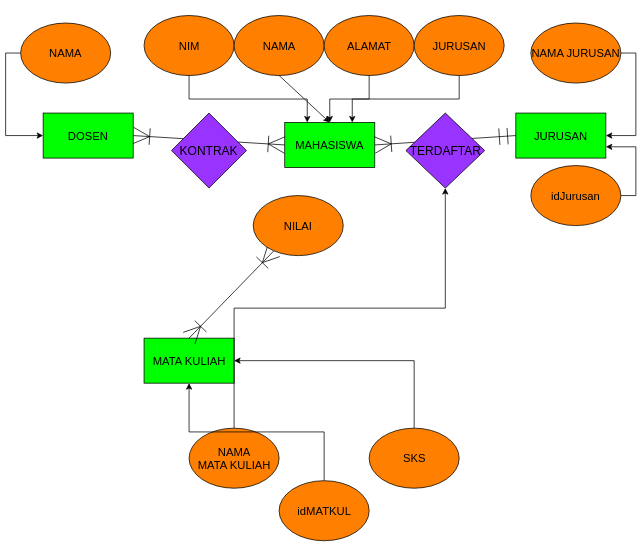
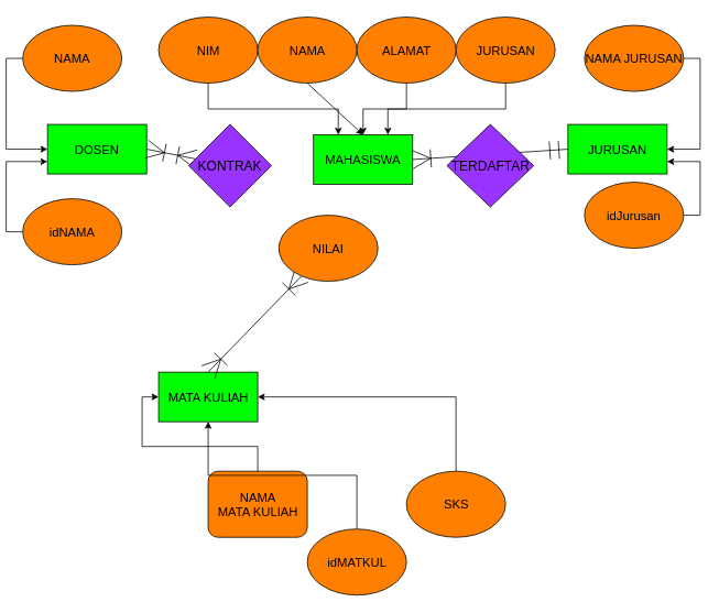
  <mxCell id="0" />
  <mxCell id="1" parent="0" />
  <mxCell id="2" value="MAHASISWA" style="rounded=0;whiteSpace=wrap;html=1;fontSize=15;fillColor=#00FF00;" vertex="1" parent="1"><mxGeometry x="372" y="162.5" width="120" height="60" as="geometry" /></mxCell>
  <mxCell id="3" value="JURUSAN" style="rounded=0;whiteSpace=wrap;html=1;fontSize=15;fillColor=#00FF00;" vertex="1" parent="1"><mxGeometry x="680" y="150" width="120" height="60" as="geometry" /></mxCell>
  <mxCell id="4" value="DOSEN" style="rounded=0;whiteSpace=wrap;html=1;fontSize=15;fillColor=#00FF00;" vertex="1" parent="1"><mxGeometry x="50" y="150" width="120" height="60" as="geometry" /></mxCell>
  <mxCell id="5" value="MATA KULIAH" style="rounded=0;whiteSpace=wrap;html=1;fontSize=15;fillColor=#00FF00;" vertex="1" parent="1"><mxGeometry x="184.5" y="450" width="120" height="60" as="geometry" /></mxCell>
  <mxCell id="6" value="NIM" style="ellipse;whiteSpace=wrap;html=1;fontSize=15;fillColor=#FF8000;" vertex="1" parent="1"><mxGeometry x="184.5" y="20" width="120" height="80" as="geometry" /></mxCell>
  <mxCell id="7" style="edgeStyle=none;rounded=0;orthogonalLoop=1;jettySize=auto;html=1;exitX=0.5;exitY=1;exitDx=0;exitDy=0;entryX=0.5;entryY=0;entryDx=0;entryDy=0;startSize=6;endSize=6;strokeWidth=1;fontSize=2;" edge="1" parent="1" source="8" target="2"><mxGeometry relative="1" as="geometry" /></mxCell>
  <mxCell id="8" value="NAMA" style="ellipse;whiteSpace=wrap;html=1;fontSize=15;fillColor=#FF8000;" vertex="1" parent="1"><mxGeometry x="304.5" y="20" width="120" height="80" as="geometry" /></mxCell>
  <mxCell id="9" style="edgeStyle=orthogonalEdgeStyle;rounded=0;orthogonalLoop=1;jettySize=auto;html=1;exitX=0.5;exitY=1;exitDx=0;exitDy=0;fontSize=3;" edge="1" parent="1" source="10" target="2"><mxGeometry relative="1" as="geometry" /></mxCell>
  <mxCell id="10" value="ALAMAT" style="ellipse;whiteSpace=wrap;html=1;fontSize=15;fillColor=#FF8000;" vertex="1" parent="1"><mxGeometry x="424.5" y="20" width="120" height="80" as="geometry" /></mxCell>
  <mxCell id="11" style="edgeStyle=orthogonalEdgeStyle;rounded=0;orthogonalLoop=1;jettySize=auto;html=1;exitX=0.5;exitY=1;exitDx=0;exitDy=0;fontSize=15;entryX=0.75;entryY=0;entryDx=0;entryDy=0;" edge="1" parent="1" source="12" target="2"><mxGeometry relative="1" as="geometry"><mxPoint x="430" y="150" as="targetPoint" /></mxGeometry></mxCell>
  <mxCell id="12" value="JURUSAN" style="ellipse;whiteSpace=wrap;html=1;fontSize=15;fillColor=#FF8000;" vertex="1" parent="1"><mxGeometry x="544.5" y="20" width="120" height="80" as="geometry" /></mxCell>
  <mxCell id="13" style="edgeStyle=orthogonalEdgeStyle;rounded=0;orthogonalLoop=1;jettySize=auto;html=1;exitX=0;exitY=0.5;exitDx=0;exitDy=0;entryX=0;entryY=0.5;entryDx=0;entryDy=0;fontSize=15;" edge="1" parent="1" source="14" target="4"><mxGeometry relative="1" as="geometry" /></mxCell>
  <mxCell id="14" value="NAMA" style="ellipse;whiteSpace=wrap;html=1;fontSize=15;fillColor=#FF8000;" vertex="1" parent="1"><mxGeometry x="20" y="30" width="120" height="80" as="geometry" /></mxCell>
  <mxCell id="15" style="edgeStyle=orthogonalEdgeStyle;rounded=0;orthogonalLoop=1;jettySize=auto;html=1;exitX=1;exitY=0.5;exitDx=0;exitDy=0;entryX=1;entryY=0.5;entryDx=0;entryDy=0;fontSize=15;" edge="1" parent="1" source="16" target="3"><mxGeometry relative="1" as="geometry" /></mxCell>
  <mxCell id="16" value="NAMA JURUSAN" style="ellipse;whiteSpace=wrap;html=1;fontSize=15;fillColor=#FF8000;" vertex="1" parent="1"><mxGeometry x="700" y="30" width="120" height="80" as="geometry" /></mxCell>
- <mxCell id="17" style="edgeStyle=orthogonalEdgeStyle;rounded=0;orthogonalLoop=1;jettySize=auto;html=1;exitX=0.5;exitY=0;exitDx=0;exitDy=0;fontSize=15;" edge="1" parent="1" source="18" target="31"><mxGeometry relative="1" as="geometry" /></mxCell>
- <mxCell id="18" value="NAMA &lt;br style=&quot;font-size: 15px;&quot;&gt;MATA KULIAH" style="ellipse;whiteSpace=wrap;html=1;fontSize=15;fillColor=#FF8000;" vertex="1" parent="1"><mxGeometry x="244.5" y="570" width="120" height="80" as="geometry" /></mxCell>
+ <mxCell id="17" style="edgeStyle=orthogonalEdgeStyle;rounded=0;orthogonalLoop=1;jettySize=auto;html=1;exitX=0.5;exitY=0;exitDx=0;exitDy=0;entryX=0;entryY=0.5;entryDx=0;entryDy=0;fontSize=15;" edge="1" parent="1" source="18" target="5"><mxGeometry relative="1" as="geometry" /></mxCell>
+ <mxCell id="18" value="NAMA &lt;br style=&quot;font-size: 15px;&quot;&gt;MATA KULIAH" style="whiteSpace=wrap;html=1;fontSize=15;fillColor=#FF8000;rounded=1;" vertex="1" parent="1"><mxGeometry x="244.5" y="570" width="120" height="80" as="geometry" /></mxCell>
  <mxCell id="19" style="edgeStyle=orthogonalEdgeStyle;rounded=0;orthogonalLoop=1;jettySize=auto;html=1;exitX=0.5;exitY=0;exitDx=0;exitDy=0;entryX=1;entryY=0.5;entryDx=0;entryDy=0;fontSize=15;" edge="1" parent="1" source="20" target="5"><mxGeometry relative="1" as="geometry" /></mxCell>
  <mxCell id="20" value="SKS" style="ellipse;whiteSpace=wrap;html=1;fontSize=15;fillColor=#FF8000;" vertex="1" parent="1"><mxGeometry x="484.5" y="570" width="120" height="80" as="geometry" /></mxCell>
+ <mxCell id="21" style="edgeStyle=orthogonalEdgeStyle;rounded=0;orthogonalLoop=1;jettySize=auto;html=1;exitX=0;exitY=0.5;exitDx=0;exitDy=0;entryX=0;entryY=0.75;entryDx=0;entryDy=0;fontSize=15;" edge="1" parent="1" source="22" target="4"><mxGeometry relative="1" as="geometry" /></mxCell>
+ <mxCell id="22" value="idNAMA" style="ellipse;whiteSpace=wrap;html=1;fontSize=15;fillColor=#FF8000;" vertex="1" parent="1"><mxGeometry x="20" y="240" width="120" height="80" as="geometry" /></mxCell>
  <mxCell id="23" style="edgeStyle=orthogonalEdgeStyle;rounded=0;orthogonalLoop=1;jettySize=auto;html=1;exitX=0.5;exitY=0;exitDx=0;exitDy=0;entryX=0.5;entryY=1;entryDx=0;entryDy=0;fontSize=15;" edge="1" parent="1" source="24" target="5"><mxGeometry relative="1" as="geometry" /></mxCell>
  <mxCell id="24" value="idMATKUL" style="ellipse;whiteSpace=wrap;html=1;fontSize=15;fillColor=#FF8000;" vertex="1" parent="1"><mxGeometry x="364.5" y="640" width="120" height="80" as="geometry" /></mxCell>
  <mxCell id="25" style="edgeStyle=orthogonalEdgeStyle;rounded=0;orthogonalLoop=1;jettySize=auto;html=1;exitX=1;exitY=0.5;exitDx=0;exitDy=0;entryX=1;entryY=0.75;entryDx=0;entryDy=0;fontSize=15;" edge="1" parent="1" source="26" target="3"><mxGeometry relative="1" as="geometry" /></mxCell>
  <mxCell id="26" value="idJurusan" style="ellipse;whiteSpace=wrap;html=1;fontSize=15;fillColor=#FF8000;" vertex="1" parent="1"><mxGeometry x="700" y="220" width="120" height="80" as="geometry" /></mxCell>
- <mxCell id="27" value="" style="fontSize=12;html=1;endArrow=ERoneToMany;startArrow=ERoneToMany;exitX=1;exitY=0.5;exitDx=0;exitDy=0;entryX=0;entryY=0.5;entryDx=0;entryDy=0;strokeWidth=1;endSize=20;startSize=20;" edge="1" parent="1" source="4" target="2"><mxGeometry width="100" height="100" relative="1" as="geometry"><mxPoint x="290" y="440" as="sourcePoint" /><mxPoint x="290" y="200" as="targetPoint" /></mxGeometry></mxCell>
+ <mxCell id="27" value="" style="fontSize=12;html=1;endArrow=ERoneToMany;startArrow=ERoneToMany;exitX=1;exitY=0.5;exitDx=0;exitDy=0;strokeWidth=1;endSize=20;startSize=20;" edge="1" parent="1" source="4" target="32"><mxGeometry width="100" height="100" relative="1" as="geometry"><mxPoint x="290" y="440" as="sourcePoint" /><mxPoint x="290" y="200" as="targetPoint" /></mxGeometry></mxCell>
  <mxCell id="28" value="" style="fontSize=12;html=1;endArrow=ERoneToMany;startArrow=ERoneToMany;exitX=0.5;exitY=0;exitDx=0;exitDy=0;strokeWidth=1;endSize=20;startSize=20;" edge="1" parent="1" source="5" target="33"><mxGeometry width="100" height="100" relative="1" as="geometry"><mxPoint x="380" y="480" as="sourcePoint" /><mxPoint x="380" y="240" as="targetPoint" /></mxGeometry></mxCell>
  <mxCell id="29" value="" style="fontSize=12;html=1;endArrow=ERoneToMany;startArrow=ERmandOne;strokeWidth=1;entryX=1;entryY=0.5;entryDx=0;entryDy=0;endSize=20;startSize=20;exitX=0;exitY=0.5;exitDx=0;exitDy=0;" edge="1" parent="1" source="3" target="2"><mxGeometry width="100" height="100" relative="1" as="geometry"><mxPoint x="668.5" y="185" as="sourcePoint" /><mxPoint x="604.5" y="185" as="targetPoint" /></mxGeometry></mxCell>
  <mxCell id="30" style="edgeStyle=orthogonalEdgeStyle;rounded=0;orthogonalLoop=1;jettySize=auto;html=1;exitX=0.5;exitY=1;exitDx=0;exitDy=0;entryX=0.25;entryY=0;entryDx=0;entryDy=0;fontSize=15;" edge="1" parent="1" source="6" target="2"><mxGeometry relative="1" as="geometry"><mxPoint x="244.667" y="100" as="sourcePoint" /><mxPoint x="469.667" y="260" as="targetPoint" /></mxGeometry></mxCell>
  <mxCell id="31" value="TERDAFTAR" style="rhombus;whiteSpace=wrap;html=1;fillColor=#9933FF;fontSize=16;" vertex="1" parent="1"><mxGeometry x="533.5" y="150" width="105" height="100" as="geometry" /></mxCell>
  <mxCell id="32" value="KONTRAK" style="rhombus;whiteSpace=wrap;html=1;fillColor=#9933FF;fontSize=16;" vertex="1" parent="1"><mxGeometry x="221" y="150" width="100" height="100" as="geometry" /></mxCell>
  <mxCell id="33" value="NILAI" style="ellipse;whiteSpace=wrap;html=1;fontSize=15;fillColor=#FF8000;" vertex="1" parent="1"><mxGeometry x="330" y="260" width="120" height="80" as="geometry" /></mxCell>
